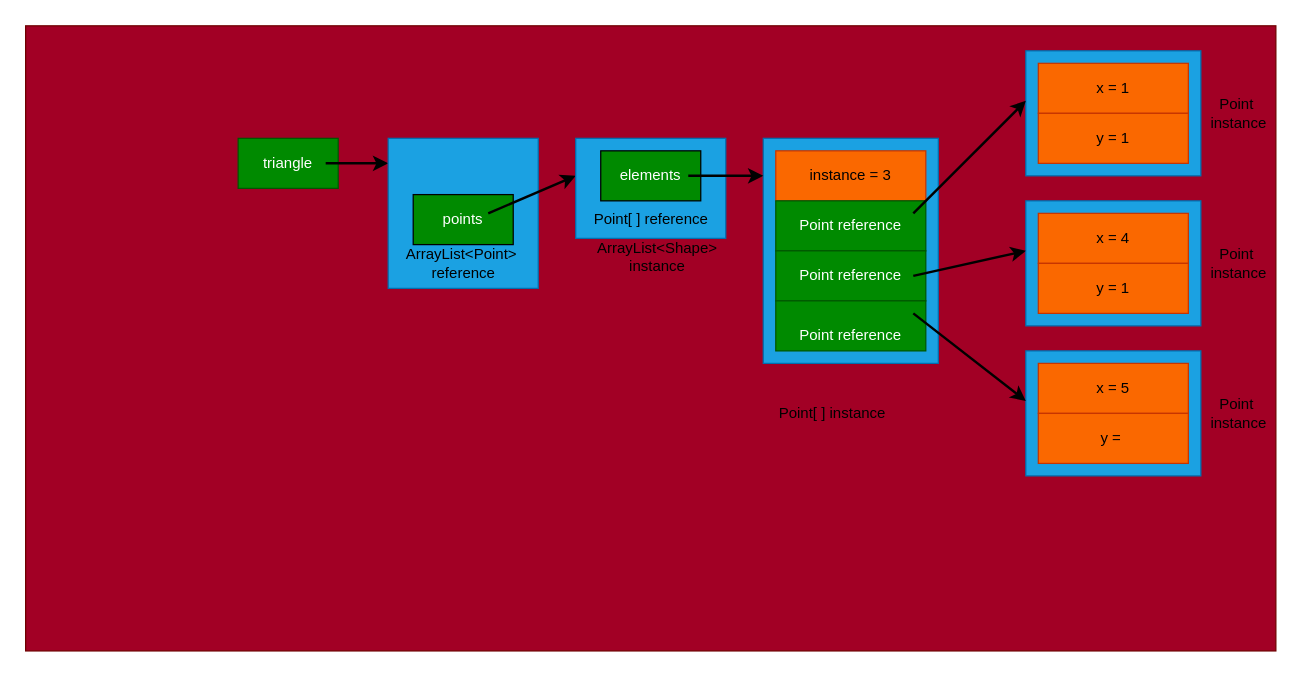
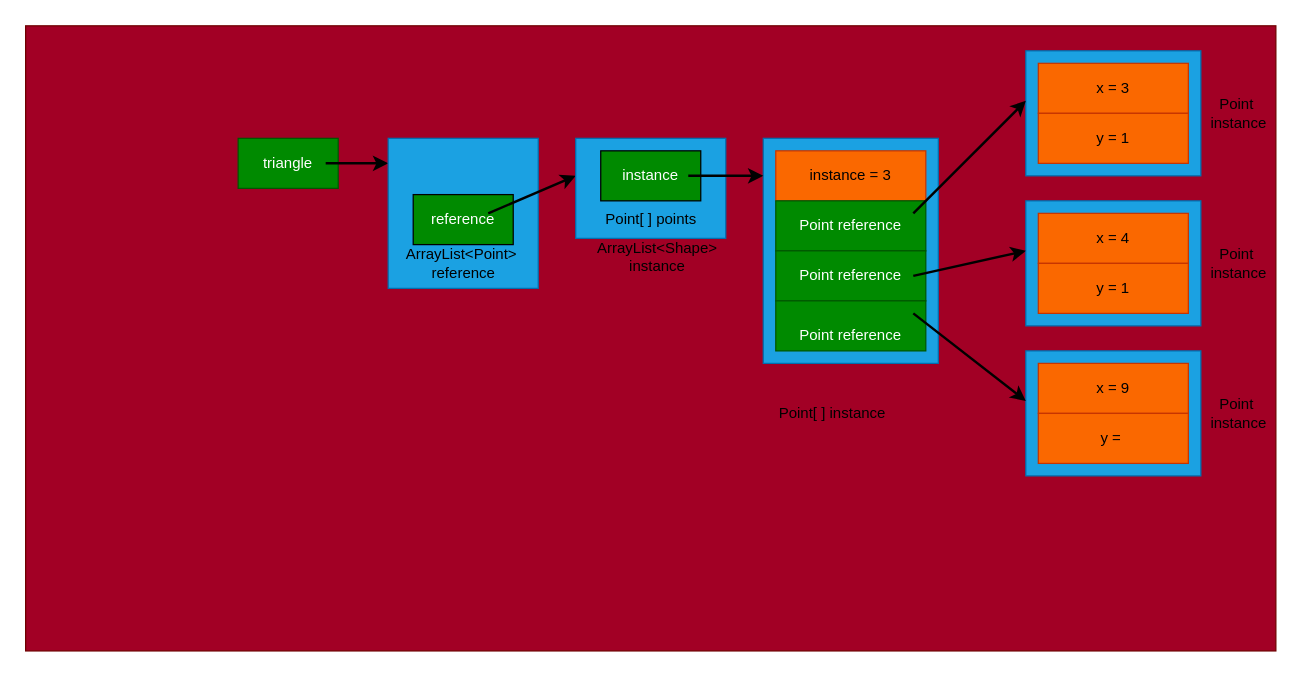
  <mxCell id="0" />
  <mxCell id="1" parent="0" />
  <mxCell id="2" value="" style="rounded=0;whiteSpace=wrap;html=1;fillColor=light-dark(#A20025,#FFE6EA);fontColor=#ffffff;strokeColor=#6F0000;" parent="1" vertex="1"><mxGeometry x="20" y="20" width="1000" height="500" as="geometry" /></mxCell>
  <mxCell id="3" value="" style="rounded=0;whiteSpace=wrap;html=1;fillColor=#1ba1e2;fontColor=#ffffff;strokeColor=#006EAF;" parent="1" vertex="1"><mxGeometry x="820" y="280" width="140" height="100" as="geometry" /></mxCell>
  <mxCell id="4" value="" style="rounded=0;whiteSpace=wrap;html=1;fillColor=#1ba1e2;fontColor=#ffffff;strokeColor=#006EAF;" parent="1" vertex="1"><mxGeometry x="820" y="40" width="140" height="100" as="geometry" /></mxCell>
  <mxCell id="5" value="" style="rounded=0;whiteSpace=wrap;html=1;fillColor=#1ba1e2;fontColor=#ffffff;strokeColor=#006EAF;" parent="1" vertex="1"><mxGeometry x="610" y="110" width="140" height="180" as="geometry" /></mxCell>
  <mxCell id="6" value="triangle" style="rounded=0;whiteSpace=wrap;html=1;fillColor=#008a00;fontColor=#ffffff;strokeColor=light-dark(#005700,#000000);strokeWidth=1;" parent="1" vertex="1"><mxGeometry x="190" y="110" width="80" height="40" as="geometry" /></mxCell>
  <mxCell id="7" value="" style="endArrow=classic;html=1;rounded=0;strokeColor=light-dark(#000000,#000000);strokeWidth=2;" parent="1" edge="1"><mxGeometry width="50" height="50" relative="1" as="geometry"><mxPoint y="130" as="sourcePoint" x="260" /><mxPoint x="310" y="130" as="targetPoint" /></mxGeometry></mxCell>
  <mxCell id="8" value="" style="rounded=0;whiteSpace=wrap;html=1;fillColor=#1ba1e2;fontColor=#ffffff;strokeColor=#006EAF;" parent="1" vertex="1"><mxGeometry x="310" y="110" width="120" height="120" as="geometry" /></mxCell>
- <mxCell id="9" value="points" style="rounded=0;whiteSpace=wrap;html=1;fillColor=#008a00;fontColor=#ffffff;strokeColor=light-dark(#000000,#000000);" parent="1" vertex="1"><mxGeometry x="330" y="155" width="80" height="40" as="geometry" /></mxCell>
+ <mxCell id="9" value="reference" style="rounded=0;whiteSpace=wrap;html=1;fillColor=#008a00;fontColor=#ffffff;strokeColor=light-dark(#000000,#000000);" parent="1" vertex="1"><mxGeometry x="330" y="155" width="80" height="40" as="geometry" /></mxCell>
  <mxCell id="10" value="ArrayList&amp;lt;Point&amp;gt;&amp;nbsp;&lt;div&gt;reference&lt;/div&gt;" style="text;html=1;align=center;verticalAlign=middle;resizable=0;points=[];autosize=1;strokeColor=none;fillColor=none;" parent="1" vertex="1"><mxGeometry x="310" y="190" width="120" height="40" as="geometry" /></mxCell>
  <mxCell id="11" value="instance = 3" style="rounded=0;whiteSpace=wrap;html=1;fillColor=#fa6800;fontColor=#000000;strokeColor=#C73500;" parent="1" vertex="1"><mxGeometry x="620" y="120" width="120" height="40" as="geometry" /></mxCell>
  <mxCell id="12" value="&lt;div&gt;&lt;span style=&quot;background-color: transparent; color: light-dark(rgb(255, 255, 255), rgb(18, 18, 18));&quot;&gt;Point reference&lt;/span&gt;&lt;/div&gt;" style="rounded=0;whiteSpace=wrap;html=1;fillColor=#008a00;fontColor=#ffffff;strokeColor=light-dark(#005700,#000000);strokeWidth=1;" parent="1" vertex="1"><mxGeometry x="620" y="160" width="120" height="40" as="geometry" /></mxCell>
  <mxCell id="13" value="&lt;div&gt;&lt;span style=&quot;background-color: transparent; color: light-dark(rgb(255, 255, 255), rgb(18, 18, 18));&quot;&gt;Point&lt;/span&gt;&lt;span style=&quot;background-color: transparent; color: light-dark(rgb(255, 255, 255), rgb(18, 18, 18));&quot;&gt;&amp;nbsp;reference&lt;/span&gt;&lt;/div&gt;" style="rounded=0;whiteSpace=wrap;html=1;fillColor=#008a00;fontColor=#ffffff;strokeColor=light-dark(#005700,#000000);strokeWidth=1;" parent="1" vertex="1"><mxGeometry x="620" y="200" width="120" height="40" as="geometry" /></mxCell>
  <mxCell id="14" value="&lt;div&gt;&lt;br&gt;&lt;/div&gt;Point&amp;nbsp;reference" style="rounded=0;whiteSpace=wrap;html=1;fillColor=#008a00;fontColor=#ffffff;strokeColor=light-dark(#005700,#000000);strokeWidth=1;" parent="1" vertex="1"><mxGeometry x="620" y="240" width="120" height="40" as="geometry" /></mxCell>
  <mxCell id="15" value="" style="endArrow=classic;html=1;rounded=0;strokeColor=light-dark(#000000,#000000);strokeWidth=2;" parent="1" edge="1"><mxGeometry width="50" height="50" relative="1" as="geometry"><mxPoint x="730" y="170" as="sourcePoint" /><mxPoint x="820" y="80" as="targetPoint" /></mxGeometry></mxCell>
  <mxCell id="16" value="" style="endArrow=classic;html=1;rounded=0;strokeColor=light-dark(#000000,#000000);strokeWidth=2;" parent="1" edge="1"><mxGeometry width="50" height="50" relative="1" as="geometry"><mxPoint x="730" y="250" as="sourcePoint" /><mxPoint x="820" y="320" as="targetPoint" /></mxGeometry></mxCell>
- <mxCell id="17" value="x = 1" style="rounded=0;whiteSpace=wrap;html=1;fillColor=#fa6800;fontColor=#000000;strokeColor=#C73500;" parent="1" vertex="1"><mxGeometry x="830" y="50" width="120" height="40" as="geometry" /></mxCell>
+ <mxCell id="17" value="x = 3" style="rounded=0;whiteSpace=wrap;html=1;fillColor=#fa6800;fontColor=#000000;strokeColor=#C73500;" parent="1" vertex="1"><mxGeometry x="830" y="50" width="120" height="40" as="geometry" /></mxCell>
  <mxCell id="18" value="y = 1" style="rounded=0;whiteSpace=wrap;html=1;fillColor=#fa6800;fontColor=#000000;strokeColor=#C73500;" parent="1" vertex="1"><mxGeometry x="830" y="90" width="120" height="40" as="geometry" /></mxCell>
  <mxCell id="19" value="Point&amp;nbsp;&lt;div&gt;instance&lt;/div&gt;" style="text;html=1;align=center;verticalAlign=middle;resizable=0;points=[];autosize=1;fontColor=light-dark(#000000,#000000);" parent="1" vertex="1"><mxGeometry x="955" y="70" width="70" height="40" as="geometry" /></mxCell>
- <mxCell id="20" value="x = 5" style="rounded=0;whiteSpace=wrap;html=1;fillColor=#fa6800;fontColor=#000000;strokeColor=#C73500;" parent="1" vertex="1"><mxGeometry x="830" y="290" width="120" height="40" as="geometry" /></mxCell>
+ <mxCell id="20" value="x = 9" style="rounded=0;whiteSpace=wrap;html=1;fillColor=#fa6800;fontColor=#000000;strokeColor=#C73500;" parent="1" vertex="1"><mxGeometry x="830" y="290" width="120" height="40" as="geometry" /></mxCell>
  <mxCell id="21" value="y =&amp;nbsp;" style="rounded=0;whiteSpace=wrap;html=1;fillColor=#fa6800;fontColor=#000000;strokeColor=#C73500;" parent="1" vertex="1"><mxGeometry x="830" y="330" width="120" height="40" as="geometry" /></mxCell>
  <mxCell id="22" value="Point&amp;nbsp;&lt;div&gt;instance&lt;/div&gt;" style="text;html=1;align=center;verticalAlign=middle;resizable=0;points=[];autosize=1;fontColor=light-dark(#000000,#000000);" parent="1" vertex="1"><mxGeometry x="955" y="310" width="70" height="40" as="geometry" /></mxCell>
  <mxCell id="23" value="" style="endArrow=classic;html=1;rounded=0;strokeColor=light-dark(#000000,#000000);strokeWidth=2;" parent="1" edge="1"><mxGeometry width="50" height="50" relative="1" as="geometry"><mxPoint x="390" y="170" as="sourcePoint" /><mxPoint x="460" y="140" as="targetPoint" /></mxGeometry></mxCell>
  <mxCell id="24" value="Point[ ] instance" style="text;html=1;align=center;verticalAlign=middle;resizable=0;points=[];autosize=1;fontColor=light-dark(#000000,#000000);" parent="1" vertex="1"><mxGeometry x="610" y="315" width="110" height="30" as="geometry" /></mxCell>
  <mxCell id="25" value="" style="rounded=0;whiteSpace=wrap;html=1;fillColor=#1ba1e2;fontColor=#ffffff;strokeColor=#006EAF;" parent="1" vertex="1"><mxGeometry x="820" y="160" width="140" height="100" as="geometry" /></mxCell>
  <mxCell id="26" value="" style="endArrow=classic;html=1;rounded=0;strokeColor=light-dark(#000000,#000000);strokeWidth=2;" parent="1" edge="1"><mxGeometry width="50" height="50" relative="1" as="geometry"><mxPoint x="730" y="220" as="sourcePoint" /><mxPoint x="820" y="200" as="targetPoint" /></mxGeometry></mxCell>
  <mxCell id="27" value="x = 4" style="rounded=0;whiteSpace=wrap;html=1;fillColor=#fa6800;fontColor=#000000;strokeColor=#C73500;" parent="1" vertex="1"><mxGeometry x="830" y="170" width="120" height="40" as="geometry" /></mxCell>
  <mxCell id="28" value="y = 1" style="rounded=0;whiteSpace=wrap;html=1;fillColor=#fa6800;fontColor=#000000;strokeColor=#C73500;" parent="1" vertex="1"><mxGeometry x="830" y="210" width="120" height="40" as="geometry" /></mxCell>
  <mxCell id="29" value="Point&amp;nbsp;&lt;div&gt;instance&lt;/div&gt;" style="text;html=1;align=center;verticalAlign=middle;resizable=0;points=[];autosize=1;fontColor=light-dark(#000000,#000000);" parent="1" vertex="1"><mxGeometry x="955" y="190" width="70" height="40" as="geometry" /></mxCell>
  <mxCell id="30" value="" style="rounded=0;whiteSpace=wrap;html=1;fillColor=#1ba1e2;fontColor=#ffffff;strokeColor=#006EAF;" vertex="1" parent="1"><mxGeometry x="460" y="110" width="120" height="80" as="geometry" /></mxCell>
- <mxCell id="31" value="elements" style="rounded=0;whiteSpace=wrap;html=1;fillColor=#008a00;fontColor=#ffffff;strokeColor=light-dark(#000000,#000000);" vertex="1" parent="1"><mxGeometry x="480" y="120" width="80" height="40" as="geometry" /></mxCell>
- <mxCell id="32" value="Point[ ] reference" style="text;html=1;align=center;verticalAlign=middle;resizable=0;points=[];autosize=1;strokeColor=none;fillColor=none;" vertex="1" parent="1"><mxGeometry x="465" y="160" width="110" height="30" as="geometry" /></mxCell>
+ <mxCell id="31" value="instance" style="rounded=0;whiteSpace=wrap;html=1;fillColor=#008a00;fontColor=#ffffff;strokeColor=light-dark(#000000,#000000);" vertex="1" parent="1"><mxGeometry x="480" y="120" width="80" height="40" as="geometry" /></mxCell>
+ <mxCell id="32" value="Point[ ] points" style="text;html=1;align=center;verticalAlign=middle;resizable=0;points=[];autosize=1;strokeColor=none;fillColor=none;" vertex="1" parent="1"><mxGeometry x="465" y="160" width="110" height="30" as="geometry" /></mxCell>
  <mxCell id="33" value="ArrayList&amp;lt;Shape&amp;gt;&lt;div&gt;instance&lt;/div&gt;" style="text;html=1;align=center;verticalAlign=middle;resizable=0;points=[];autosize=1;strokeWidth=0;fontColor=light-dark(#000000,#000000);" vertex="1" parent="1"><mxGeometry x="470" y="185" width="110" height="40" as="geometry" /></mxCell>
  <mxCell id="34" value="" style="endArrow=classic;html=1;rounded=0;strokeColor=light-dark(#000000,#000000);strokeWidth=2;" edge="1" parent="1"><mxGeometry width="50" height="50" relative="1" as="geometry"><mxPoint x="550" y="140" as="sourcePoint" /><mxPoint x="610" y="140" as="targetPoint" /></mxGeometry></mxCell>
